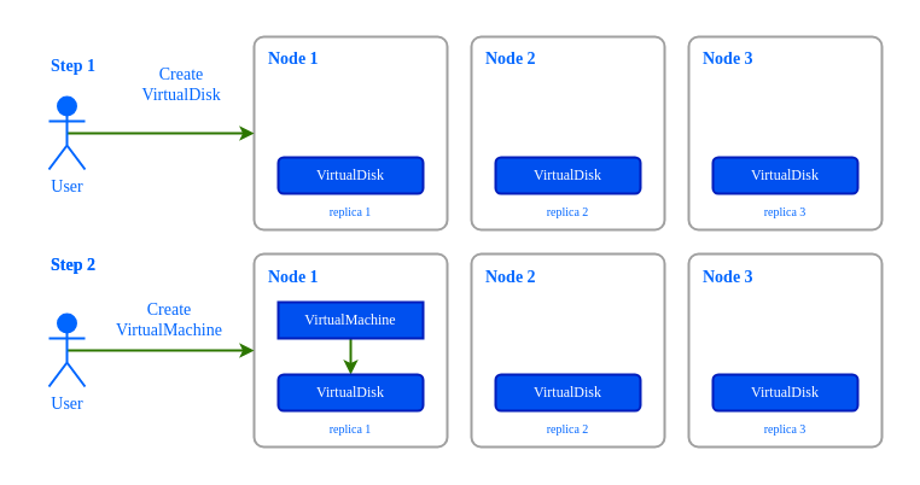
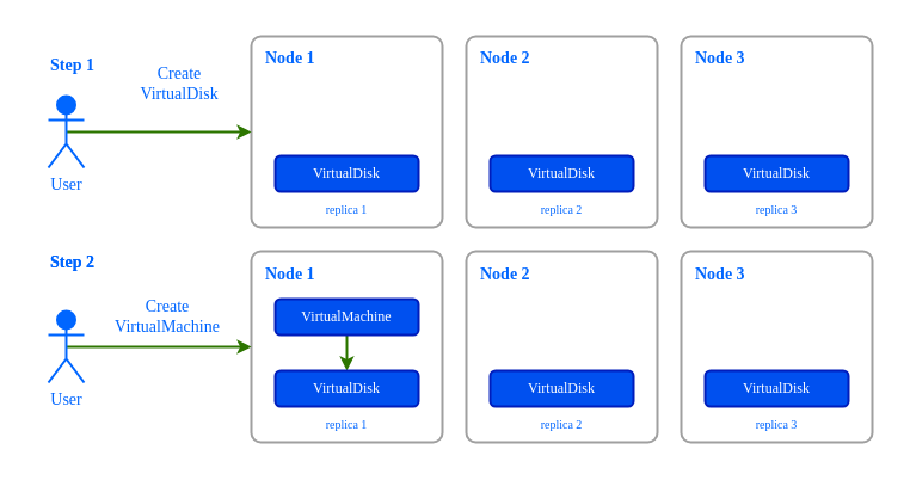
  <mxCell id="0" />
  <mxCell id="1" parent="0" />
  <mxCell id="2" value="" style="rounded=0;whiteSpace=wrap;html=1;fontFamily=JetBrains Mono;fontSource=https%3A%2F%2Ffonts.googleapis.com%2Fcss%3Ffamily%3DJetBrains%2BMono;fontSize=14;fillColor=#FFFFFF;strokeColor=none;" parent="1" vertex="1"><mxGeometry x="20" y="20" width="720" height="360" as="geometry" /></mxCell>
  <mxCell id="3" value="" style="rounded=1;whiteSpace=wrap;html=1;fillColor=none;fontColor=#0066ff;strokeColor=#A0A0A0;arcSize=5;strokeWidth=2;fontFamily=JetBrains Mono;fontSource=https%3A%2F%2Ffonts.googleapis.com%2Fcss%3Ffamily%3DJetBrains%2BMono;gradientColor=none;fillStyle=hatch;" parent="1" vertex="1"><mxGeometry x="210" y="30" width="160" height="160" as="geometry" /></mxCell>
  <mxCell id="4" value="Node 1" style="text;html=1;strokeColor=none;fillColor=none;align=left;verticalAlign=middle;whiteSpace=wrap;rounded=0;fontColor=#0066ff;strokeWidth=2;fontFamily=JetBrains Mono;fontSource=https%3A%2F%2Ffonts.googleapis.com%2Fcss%3Ffamily%3DJetBrains%2BMono;fontSize=14;fontStyle=1" parent="1" vertex="1"><mxGeometry x="220" y="39" width="60" height="20" as="geometry" /></mxCell>
  <mxCell id="5" value="" style="rounded=1;whiteSpace=wrap;html=1;fillColor=none;fontColor=#0066ff;strokeColor=#A0A0A0;arcSize=5;strokeWidth=2;fontFamily=JetBrains Mono;fontSource=https%3A%2F%2Ffonts.googleapis.com%2Fcss%3Ffamily%3DJetBrains%2BMono;gradientColor=none;fillStyle=hatch;" parent="1" vertex="1"><mxGeometry x="390" y="30" width="160" height="160" as="geometry" /></mxCell>
  <mxCell id="6" value="Node 2" style="text;html=1;strokeColor=none;fillColor=none;align=left;verticalAlign=middle;whiteSpace=wrap;rounded=0;fontColor=#0066ff;strokeWidth=2;fontFamily=JetBrains Mono;fontSource=https%3A%2F%2Ffonts.googleapis.com%2Fcss%3Ffamily%3DJetBrains%2BMono;fontSize=14;fontStyle=1" parent="1" vertex="1"><mxGeometry x="400" y="39" width="60" height="20" as="geometry" /></mxCell>
  <mxCell id="7" value="" style="rounded=1;whiteSpace=wrap;html=1;fillColor=none;fontColor=#0066ff;strokeColor=#A0A0A0;arcSize=5;strokeWidth=2;fontFamily=JetBrains Mono;fontSource=https%3A%2F%2Ffonts.googleapis.com%2Fcss%3Ffamily%3DJetBrains%2BMono;gradientColor=none;fillStyle=hatch;" parent="1" vertex="1"><mxGeometry x="570" y="30" width="160" height="160" as="geometry" /></mxCell>
  <mxCell id="8" value="Node 3" style="text;html=1;strokeColor=none;fillColor=none;align=left;verticalAlign=middle;whiteSpace=wrap;rounded=0;fontColor=#0066ff;strokeWidth=2;fontFamily=JetBrains Mono;fontSource=https%3A%2F%2Ffonts.googleapis.com%2Fcss%3Ffamily%3DJetBrains%2BMono;fontSize=14;fontStyle=1" parent="1" vertex="1"><mxGeometry x="580" y="39" width="60" height="20" as="geometry" /></mxCell>
  <mxCell id="9" style="edgeStyle=none;html=1;exitX=0.5;exitY=0.5;exitDx=0;exitDy=0;exitPerimeter=0;entryX=0;entryY=0.5;entryDx=0;entryDy=0;fontFamily=JetBrains Mono;fontSource=https%3A%2F%2Ffonts.googleapis.com%2Fcss%3Ffamily%3DJetBrains%2BMono;fontSize=14;fontColor=#0066FF;strokeWidth=2;fillColor=#60a917;strokeColor=#2D7600;" parent="1" source="10" target="3" edge="1"><mxGeometry relative="1" as="geometry" /></mxCell>
  <mxCell id="10" value="&lt;font color=&quot;#0066ff&quot; style=&quot;font-size: 14px;&quot;&gt;User&lt;/font&gt;" style="shape=umlActor;verticalLabelPosition=bottom;verticalAlign=top;html=1;outlineConnect=0;fillColor=#0066FF;fontColor=#ffffff;strokeColor=#0066FF;strokeWidth=2;fontFamily=JetBrains Mono;fontSource=https%3A%2F%2Ffonts.googleapis.com%2Fcss%3Ffamily%3DJetBrains%2BMono;fontStyle=0;fontSize=14;" parent="1" vertex="1"><mxGeometry x="40" y="80" width="30" height="60" as="geometry" /></mxCell>
  <mxCell id="11" value="Create VirtualDisk" style="text;html=1;strokeColor=none;fillColor=none;align=center;verticalAlign=middle;whiteSpace=wrap;rounded=0;strokeWidth=2;fontFamily=JetBrains Mono;fontSource=https%3A%2F%2Ffonts.googleapis.com%2Fcss%3Ffamily%3DJetBrains%2BMono;fontSize=14;fontColor=#0066FF;opacity=30;" parent="1" vertex="1"><mxGeometry x="120" y="55" width="60" height="30" as="geometry" /></mxCell>
  <mxCell id="12" value="" style="rounded=1;whiteSpace=wrap;html=1;fillColor=none;fontColor=#0066ff;strokeColor=#A0A0A0;arcSize=5;strokeWidth=2;fontFamily=JetBrains Mono;fontSource=https%3A%2F%2Ffonts.googleapis.com%2Fcss%3Ffamily%3DJetBrains%2BMono;gradientColor=none;fillStyle=hatch;" parent="1" vertex="1"><mxGeometry x="210" y="210" width="160" height="160" as="geometry" /></mxCell>
  <mxCell id="13" value="" style="rounded=1;whiteSpace=wrap;html=1;fillColor=none;fontColor=#0066ff;strokeColor=#A0A0A0;arcSize=5;strokeWidth=2;fontFamily=JetBrains Mono;fontSource=https%3A%2F%2Ffonts.googleapis.com%2Fcss%3Ffamily%3DJetBrains%2BMono;gradientColor=none;fillStyle=hatch;" parent="1" vertex="1"><mxGeometry x="390" y="210" width="160" height="160" as="geometry" /></mxCell>
  <mxCell id="14" value="" style="rounded=1;whiteSpace=wrap;html=1;fillColor=none;fontColor=#0066ff;strokeColor=#A0A0A0;arcSize=5;strokeWidth=2;fontFamily=JetBrains Mono;fontSource=https%3A%2F%2Ffonts.googleapis.com%2Fcss%3Ffamily%3DJetBrains%2BMono;gradientColor=none;fillStyle=hatch;" parent="1" vertex="1"><mxGeometry x="570" y="210" width="160" height="160" as="geometry" /></mxCell>
  <mxCell id="15" style="edgeStyle=none;html=1;exitX=0.5;exitY=0.5;exitDx=0;exitDy=0;exitPerimeter=0;entryX=0;entryY=0.5;entryDx=0;entryDy=0;fontFamily=JetBrains Mono;fontSource=https%3A%2F%2Ffonts.googleapis.com%2Fcss%3Ffamily%3DJetBrains%2BMono;fontSize=14;fontColor=#0066FF;strokeWidth=2;fillColor=#60a917;strokeColor=#2D7600;" parent="1" source="16" target="12" edge="1"><mxGeometry relative="1" as="geometry" /></mxCell>
  <mxCell id="16" value="&lt;font color=&quot;#0066ff&quot; style=&quot;font-size: 14px;&quot;&gt;User&lt;/font&gt;" style="shape=umlActor;verticalLabelPosition=bottom;verticalAlign=top;html=1;outlineConnect=0;fillColor=#0066FF;fontColor=#ffffff;strokeColor=#0066FF;strokeWidth=2;fontFamily=JetBrains Mono;fontSource=https%3A%2F%2Ffonts.googleapis.com%2Fcss%3Ffamily%3DJetBrains%2BMono;fontStyle=0;fontSize=14;" parent="1" vertex="1"><mxGeometry x="40" y="260" width="30" height="60" as="geometry" /></mxCell>
  <mxCell id="17" value="Create VirtualMachine" style="text;html=1;strokeColor=none;fillColor=none;align=center;verticalAlign=middle;whiteSpace=wrap;rounded=0;strokeWidth=2;fontFamily=JetBrains Mono;fontSource=https%3A%2F%2Ffonts.googleapis.com%2Fcss%3Ffamily%3DJetBrains%2BMono;fontSize=14;fontColor=#0066FF;opacity=30;" parent="1" vertex="1"><mxGeometry x="110" y="250" width="60" height="30" as="geometry" /></mxCell>
  <mxCell id="18" value="Node 1" style="text;html=1;strokeColor=none;fillColor=none;align=left;verticalAlign=middle;whiteSpace=wrap;rounded=0;fontColor=#0066ff;strokeWidth=2;fontFamily=JetBrains Mono;fontSource=https%3A%2F%2Ffonts.googleapis.com%2Fcss%3Ffamily%3DJetBrains%2BMono;fontSize=14;fontStyle=1" parent="1" vertex="1"><mxGeometry x="220" y="220" width="60" height="20" as="geometry" /></mxCell>
  <mxCell id="19" value="Node 2" style="text;html=1;strokeColor=none;fillColor=none;align=left;verticalAlign=middle;whiteSpace=wrap;rounded=0;fontColor=#0066ff;strokeWidth=2;fontFamily=JetBrains Mono;fontSource=https%3A%2F%2Ffonts.googleapis.com%2Fcss%3Ffamily%3DJetBrains%2BMono;fontSize=14;fontStyle=1" parent="1" vertex="1"><mxGeometry x="400" y="220" width="60" height="20" as="geometry" /></mxCell>
  <mxCell id="20" value="Node 3" style="text;html=1;strokeColor=none;fillColor=none;align=left;verticalAlign=middle;whiteSpace=wrap;rounded=0;fontColor=#0066ff;strokeWidth=2;fontFamily=JetBrains Mono;fontSource=https%3A%2F%2Ffonts.googleapis.com%2Fcss%3Ffamily%3DJetBrains%2BMono;fontSize=14;fontStyle=1" parent="1" vertex="1"><mxGeometry x="580" y="220" width="60" height="20" as="geometry" /></mxCell>
  <mxCell id="21" style="edgeStyle=orthogonalEdgeStyle;html=1;exitX=0.5;exitY=1;exitDx=0;exitDy=0;strokeWidth=2;fontFamily=JetBrains Mono;fontSource=https%3A%2F%2Ffonts.googleapis.com%2Fcss%3Ffamily%3DJetBrains%2BMono;fontSize=12;fontColor=#0066FF;fillColor=#60a917;strokeColor=#2D7600;" parent="1" source="22" target="31" edge="1"><mxGeometry relative="1" as="geometry"><mxPoint x="290" y="310" as="targetPoint" /></mxGeometry></mxCell>
- <mxCell id="22" value="VirtualMachine" style="whiteSpace=wrap;html=1;strokeColor=#001DBC;strokeWidth=2;fontFamily=JetBrains Mono;fontSource=https%3A%2F%2Ffonts.googleapis.com%2Fcss%3Ffamily%3DJetBrains%2BMono;fontSize=12;fontColor=#ffffff;fillColor=#0050ef;rounded=0;" parent="1" vertex="1"><mxGeometry x="230" y="250" width="120" height="30" as="geometry" /></mxCell>
+ <mxCell id="22" value="VirtualMachine" style="rounded=1;whiteSpace=wrap;html=1;strokeColor=#001DBC;strokeWidth=2;fontFamily=JetBrains Mono;fontSource=https%3A%2F%2Ffonts.googleapis.com%2Fcss%3Ffamily%3DJetBrains%2BMono;fontSize=12;fontColor=#ffffff;fillColor=#0050ef;" parent="1" vertex="1"><mxGeometry x="230" y="250" width="120" height="30" as="geometry" /></mxCell>
  <mxCell id="23" value="VirtualDisk" style="rounded=1;whiteSpace=wrap;html=1;strokeColor=#001DBC;strokeWidth=2;fontFamily=JetBrains Mono;fontSource=https%3A%2F%2Ffonts.googleapis.com%2Fcss%3Ffamily%3DJetBrains%2BMono;fontSize=12;fontColor=#ffffff;fillColor=#0050ef;" parent="1" vertex="1"><mxGeometry x="590" y="130" width="120" height="30" as="geometry" /></mxCell>
  <mxCell id="24" value="Step 1" style="text;html=1;strokeColor=none;fillColor=none;align=left;verticalAlign=middle;whiteSpace=wrap;rounded=0;fontColor=#0066ff;strokeWidth=2;fontFamily=JetBrains Mono;fontSource=https%3A%2F%2Ffonts.googleapis.com%2Fcss%3Ffamily%3DJetBrains%2BMono;fontSize=14;fontStyle=1" parent="1" vertex="1"><mxGeometry x="40" y="45" width="60" height="20" as="geometry" /></mxCell>
  <mxCell id="25" value="Step 2" style="text;html=1;strokeColor=none;fillColor=none;align=left;verticalAlign=middle;whiteSpace=wrap;rounded=0;fontColor=#0066ff;strokeWidth=2;fontFamily=JetBrains Mono;fontSource=https%3A%2F%2Ffonts.googleapis.com%2Fcss%3Ffamily%3DJetBrains%2BMono;fontSize=14;fontStyle=1" parent="1" vertex="1"><mxGeometry x="40" y="210" width="60" height="20" as="geometry" /></mxCell>
  <mxCell id="26" value="Step 2" style="text;html=1;strokeColor=none;fillColor=none;align=left;verticalAlign=middle;whiteSpace=wrap;rounded=0;fontColor=#0066ff;strokeWidth=2;fontFamily=JetBrains Mono;fontSource=https%3A%2F%2Ffonts.googleapis.com%2Fcss%3Ffamily%3DJetBrains%2BMono;fontSize=14;fontStyle=1" parent="1" vertex="1"><mxGeometry x="40" y="210" width="60" height="20" as="geometry" /></mxCell>
  <mxCell id="27" value="VirtualDisk" style="rounded=1;whiteSpace=wrap;html=1;strokeColor=#001DBC;strokeWidth=2;fontFamily=JetBrains Mono;fontSource=https%3A%2F%2Ffonts.googleapis.com%2Fcss%3Ffamily%3DJetBrains%2BMono;fontSize=12;fontColor=#ffffff;fillColor=#0050ef;" parent="1" vertex="1"><mxGeometry x="590" y="310" width="120" height="30" as="geometry" /></mxCell>
  <mxCell id="28" value="VirtualDisk" style="rounded=1;whiteSpace=wrap;html=1;strokeColor=#001DBC;strokeWidth=2;fontFamily=JetBrains Mono;fontSource=https%3A%2F%2Ffonts.googleapis.com%2Fcss%3Ffamily%3DJetBrains%2BMono;fontSize=12;fontColor=#ffffff;fillColor=#0050ef;" parent="1" vertex="1"><mxGeometry x="410" y="130" width="120" height="30" as="geometry" /></mxCell>
  <mxCell id="29" value="VirtualDisk" style="rounded=1;whiteSpace=wrap;html=1;strokeColor=#001DBC;strokeWidth=2;fontFamily=JetBrains Mono;fontSource=https%3A%2F%2Ffonts.googleapis.com%2Fcss%3Ffamily%3DJetBrains%2BMono;fontSize=12;fontColor=#ffffff;fillColor=#0050ef;" parent="1" vertex="1"><mxGeometry x="230" y="130" width="120" height="30" as="geometry" /></mxCell>
  <mxCell id="30" value="VirtualDisk" style="rounded=1;whiteSpace=wrap;html=1;strokeColor=#001DBC;strokeWidth=2;fontFamily=JetBrains Mono;fontSource=https%3A%2F%2Ffonts.googleapis.com%2Fcss%3Ffamily%3DJetBrains%2BMono;fontSize=12;fontColor=#ffffff;fillColor=#0050ef;" parent="1" vertex="1"><mxGeometry x="410" y="310" width="120" height="30" as="geometry" /></mxCell>
  <mxCell id="31" value="VirtualDisk" style="rounded=1;whiteSpace=wrap;html=1;strokeColor=#001DBC;strokeWidth=2;fontFamily=JetBrains Mono;fontSource=https%3A%2F%2Ffonts.googleapis.com%2Fcss%3Ffamily%3DJetBrains%2BMono;fontSize=12;fontColor=#ffffff;fillColor=#0050ef;" parent="1" vertex="1"><mxGeometry x="230" y="310" width="120" height="30" as="geometry" /></mxCell>
  <mxCell id="32" value="replica 1" style="text;html=1;strokeColor=none;fillColor=none;align=center;verticalAlign=middle;whiteSpace=wrap;rounded=0;strokeWidth=2;fontFamily=JetBrains Mono;fontSource=https%3A%2F%2Ffonts.googleapis.com%2Fcss%3Ffamily%3DJetBrains%2BMono;fontSize=10;fontColor=#0066FF;opacity=30;" parent="1" vertex="1"><mxGeometry x="245" y="160" width="90" height="30" as="geometry" /></mxCell>
  <mxCell id="33" value="replica 2" style="text;html=1;strokeColor=none;fillColor=none;align=center;verticalAlign=middle;whiteSpace=wrap;rounded=0;strokeWidth=2;fontFamily=JetBrains Mono;fontSource=https%3A%2F%2Ffonts.googleapis.com%2Fcss%3Ffamily%3DJetBrains%2BMono;fontSize=10;fontColor=#0066FF;opacity=30;" parent="1" vertex="1"><mxGeometry x="425" y="160" width="90" height="30" as="geometry" /></mxCell>
  <mxCell id="34" value="replica 3" style="text;html=1;strokeColor=none;fillColor=none;align=center;verticalAlign=middle;whiteSpace=wrap;rounded=0;strokeWidth=2;fontFamily=JetBrains Mono;fontSource=https%3A%2F%2Ffonts.googleapis.com%2Fcss%3Ffamily%3DJetBrains%2BMono;fontSize=10;fontColor=#0066FF;opacity=30;" parent="1" vertex="1"><mxGeometry x="605" y="160" width="90" height="30" as="geometry" /></mxCell>
  <mxCell id="35" value="replica 1" style="text;html=1;strokeColor=none;fillColor=none;align=center;verticalAlign=middle;whiteSpace=wrap;rounded=0;strokeWidth=2;fontFamily=JetBrains Mono;fontSource=https%3A%2F%2Ffonts.googleapis.com%2Fcss%3Ffamily%3DJetBrains%2BMono;fontSize=10;fontColor=#0066FF;opacity=30;" parent="1" vertex="1"><mxGeometry x="245" y="340" width="90" height="30" as="geometry" /></mxCell>
  <mxCell id="36" value="replica 2" style="text;html=1;strokeColor=none;fillColor=none;align=center;verticalAlign=middle;whiteSpace=wrap;rounded=0;strokeWidth=2;fontFamily=JetBrains Mono;fontSource=https%3A%2F%2Ffonts.googleapis.com%2Fcss%3Ffamily%3DJetBrains%2BMono;fontSize=10;fontColor=#0066FF;opacity=30;" parent="1" vertex="1"><mxGeometry x="425" y="340" width="90" height="30" as="geometry" /></mxCell>
  <mxCell id="37" value="replica 3" style="text;html=1;strokeColor=none;fillColor=none;align=center;verticalAlign=middle;whiteSpace=wrap;rounded=0;strokeWidth=2;fontFamily=JetBrains Mono;fontSource=https%3A%2F%2Ffonts.googleapis.com%2Fcss%3Ffamily%3DJetBrains%2BMono;fontSize=10;fontColor=#0066FF;opacity=30;" parent="1" vertex="1"><mxGeometry x="605" y="340" width="90" height="30" as="geometry" /></mxCell>
